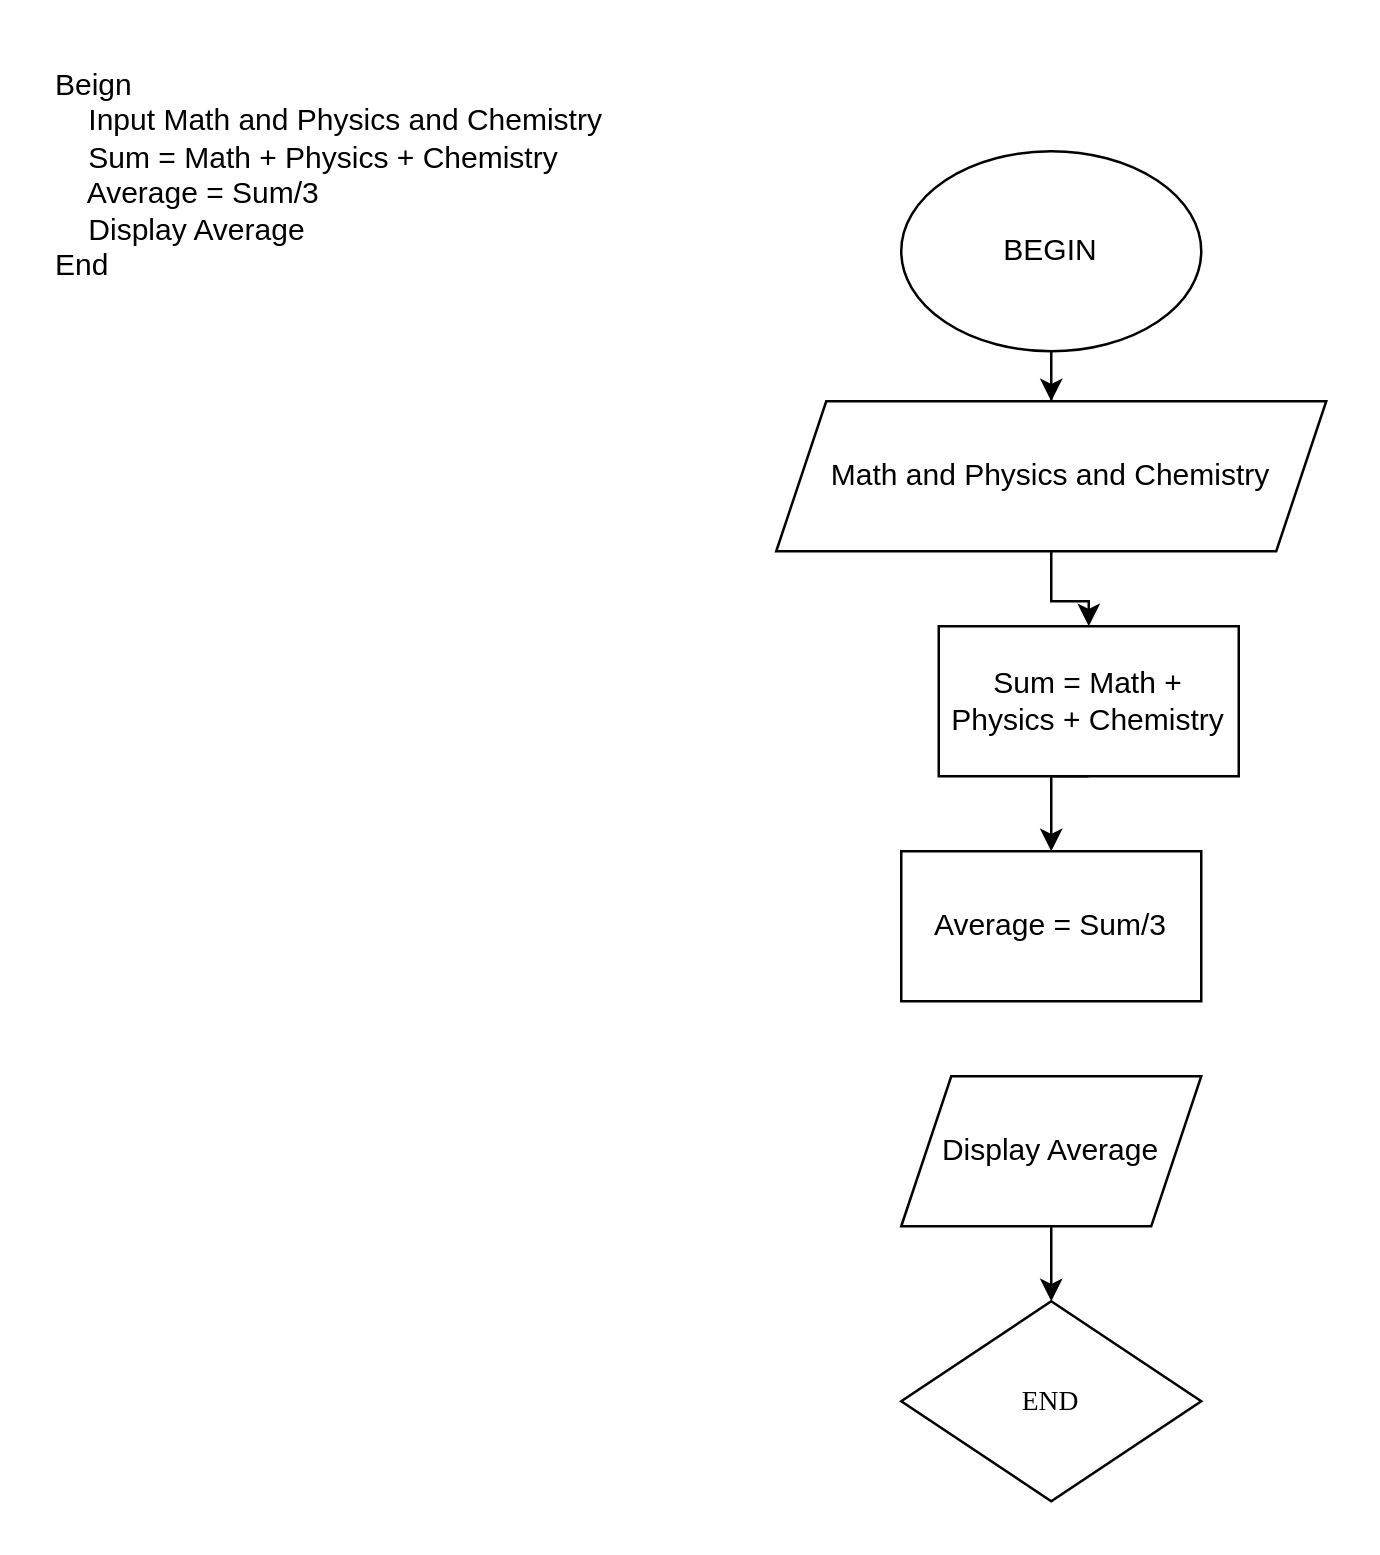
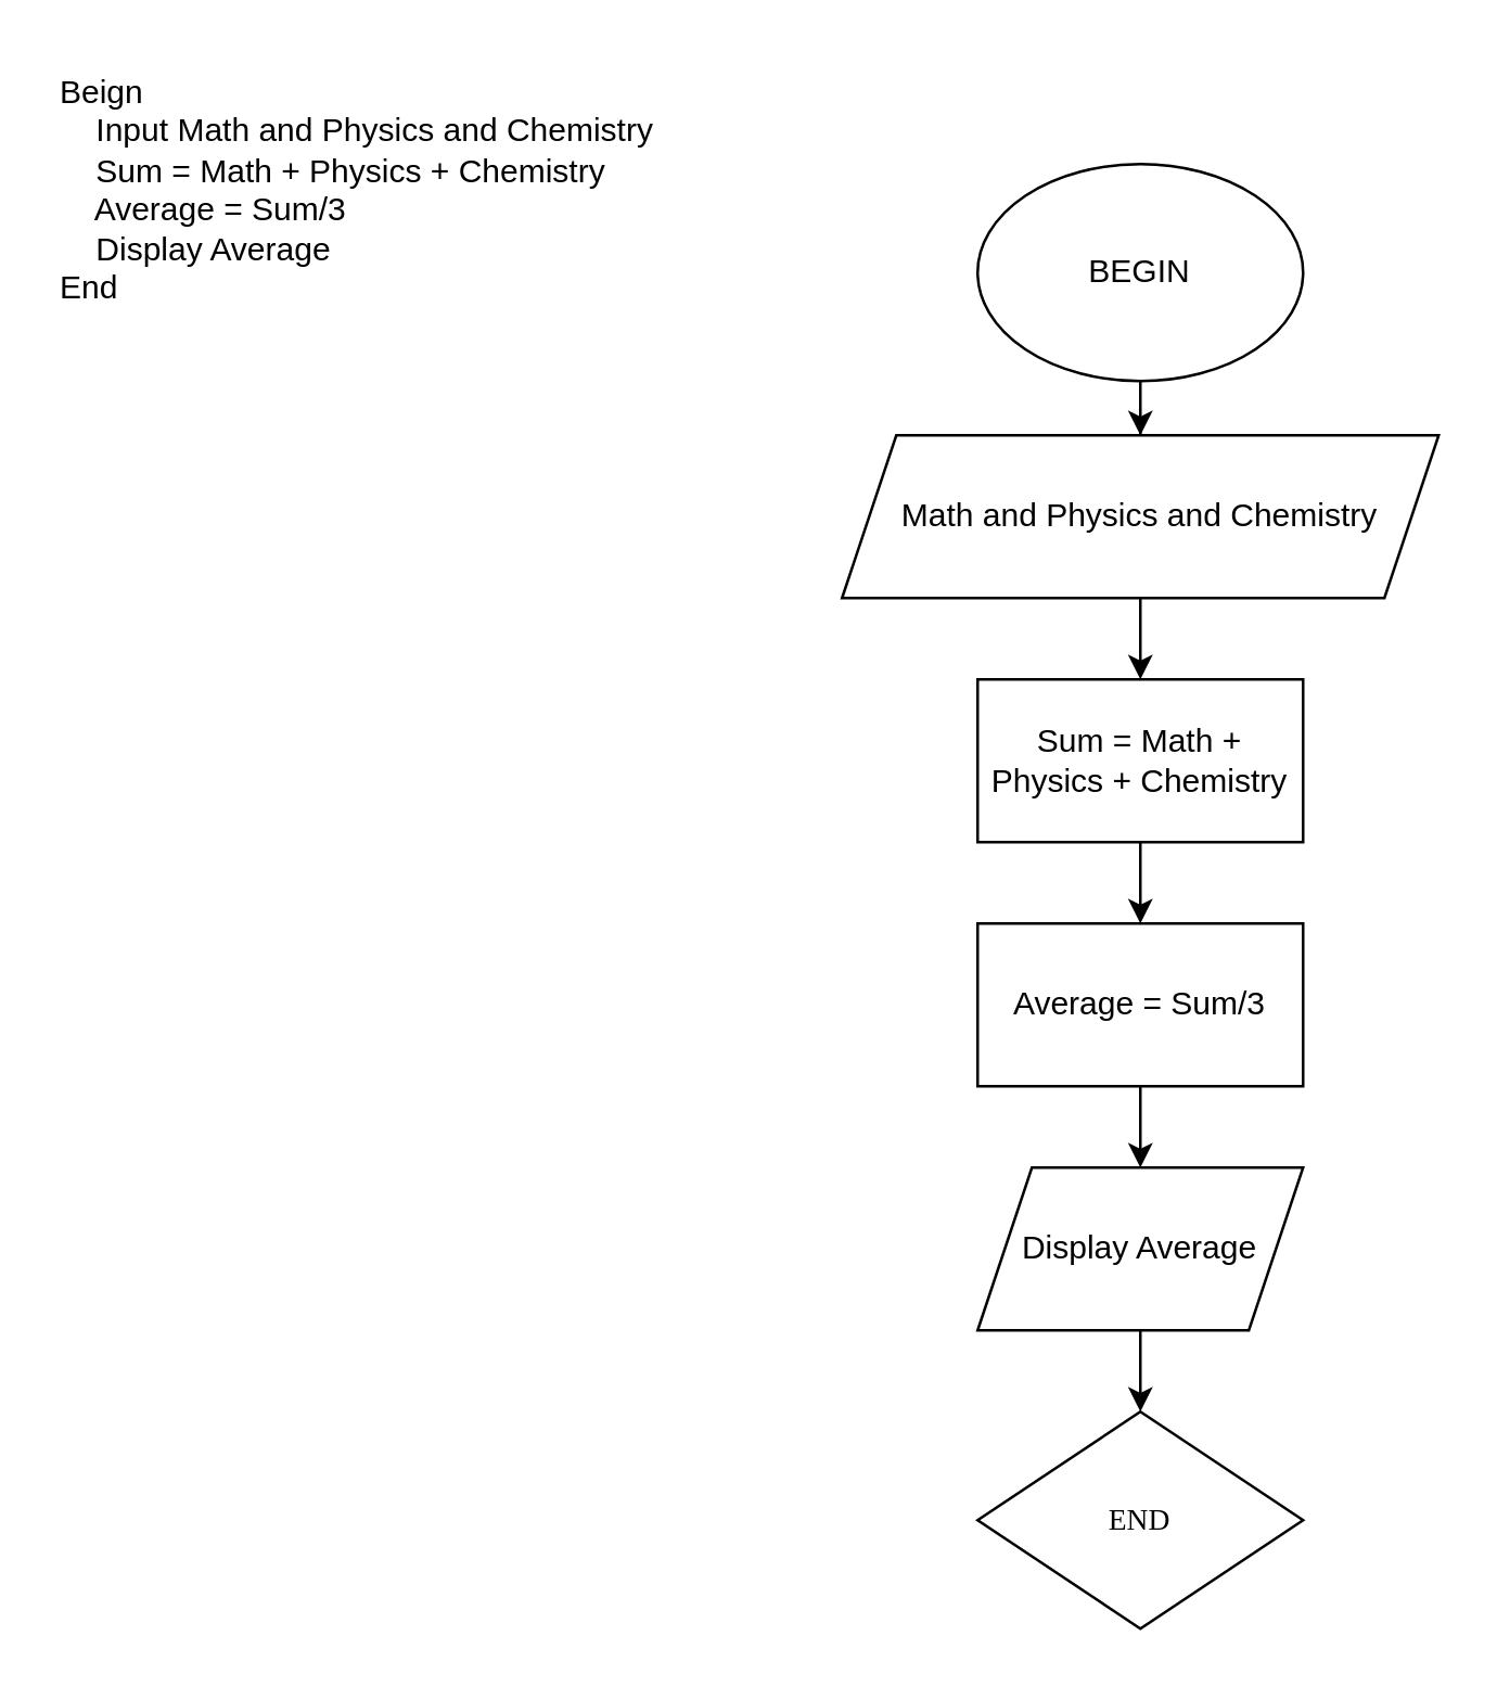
  <mxCell id="0" />
  <mxCell id="1" parent="0" />
  <mxCell id="2" value="Beign&#10;    Input Math and Physics and Chemistry&#10;    Sum = Math + Physics + Chemistry&#10;    Average = Sum/3&#10;    Display Average&#10;End" style="text;whiteSpace=wrap;html=1;" vertex="1" parent="1"><mxGeometry x="20" y="20" width="250" height="130" as="geometry" /></mxCell>
  <mxCell id="3" value="" style="edgeStyle=orthogonalEdgeStyle;rounded=0;orthogonalLoop=1;jettySize=auto;html=1;fontFamily=Times New Roman;fontSize=11;" edge="1" parent="1" source="4" target="6"><mxGeometry relative="1" as="geometry" /></mxCell>
  <mxCell id="4" value="BEGIN" style="ellipse;whiteSpace=wrap;html=1;" vertex="1" parent="1"><mxGeometry x="360" y="60" width="120" height="80" as="geometry" /></mxCell>
  <mxCell id="5" value="" style="edgeStyle=orthogonalEdgeStyle;rounded=0;orthogonalLoop=1;jettySize=auto;html=1;fontFamily=Times New Roman;fontSize=11;" edge="1" parent="1" source="6" target="8"><mxGeometry relative="1" as="geometry" /></mxCell>
  <mxCell id="6" value="&lt;span style=&quot;text-align: left;&quot;&gt;Math and Physics and Chemistry&lt;/span&gt;" style="shape=parallelogram;perimeter=parallelogramPerimeter;whiteSpace=wrap;html=1;fixedSize=1;" vertex="1" parent="1"><mxGeometry x="310" y="160" width="220" height="60" as="geometry" /></mxCell>
  <mxCell id="7" style="edgeStyle=orthogonalEdgeStyle;rounded=0;orthogonalLoop=1;jettySize=auto;html=1;exitX=0.5;exitY=1;exitDx=0;exitDy=0;fontFamily=Times New Roman;fontSize=11;entryX=0.5;entryY=0;entryDx=0;entryDy=0;" edge="1" parent="1" source="8" target="10"><mxGeometry relative="1" as="geometry"><mxPoint x="420" y="350" as="targetPoint" /></mxGeometry></mxCell>
- <mxCell id="8" value="Sum =&amp;nbsp;&lt;span style=&quot;text-align: left;&quot;&gt;Math + Physics + Chemistry&lt;/span&gt;" style="rounded=0;whiteSpace=wrap;html=1;" vertex="1" parent="1"><mxGeometry x="375" y="250" width="120" height="60" as="geometry" /></mxCell>
+ <mxCell id="8" value="Sum =&amp;nbsp;&lt;span style=&quot;text-align: left;&quot;&gt;Math + Physics + Chemistry&lt;/span&gt;" style="rounded=0;whiteSpace=wrap;html=1;" vertex="1" parent="1"><mxGeometry x="360" y="250" width="120" height="60" as="geometry" /></mxCell>
+ <mxCell id="9" value="" style="edgeStyle=orthogonalEdgeStyle;rounded=0;orthogonalLoop=1;jettySize=auto;html=1;fontFamily=Times New Roman;fontSize=11;" edge="1" parent="1" source="10" target="12"><mxGeometry relative="1" as="geometry" /></mxCell>
  <mxCell id="10" value="&lt;span style=&quot;font-family: Helvetica; font-size: 12px; text-align: left;&quot;&gt;Average = Sum/3&lt;/span&gt;" style="rounded=0;whiteSpace=wrap;html=1;fontFamily=Times New Roman;fontSize=11;" vertex="1" parent="1"><mxGeometry x="360" y="340" width="120" height="60" as="geometry" /></mxCell>
  <mxCell id="11" value="" style="edgeStyle=orthogonalEdgeStyle;rounded=0;orthogonalLoop=1;jettySize=auto;html=1;fontFamily=Times New Roman;fontSize=11;" edge="1" parent="1" source="12" target="13"><mxGeometry relative="1" as="geometry" /></mxCell>
  <mxCell id="12" value="&lt;span style=&quot;font-family: Helvetica; font-size: 12px; text-align: left;&quot;&gt;Display Average&lt;/span&gt;" style="shape=parallelogram;perimeter=parallelogramPerimeter;whiteSpace=wrap;html=1;fixedSize=1;fontFamily=Times New Roman;fontSize=11;" vertex="1" parent="1"><mxGeometry x="360" y="430" width="120" height="60" as="geometry" /></mxCell>
  <mxCell id="13" value="END" style="rhombus;whiteSpace=wrap;html=1;fontFamily=Times New Roman;fontSize=11;" vertex="1" parent="1"><mxGeometry x="360" y="520" width="120" height="80" as="geometry" /></mxCell>
